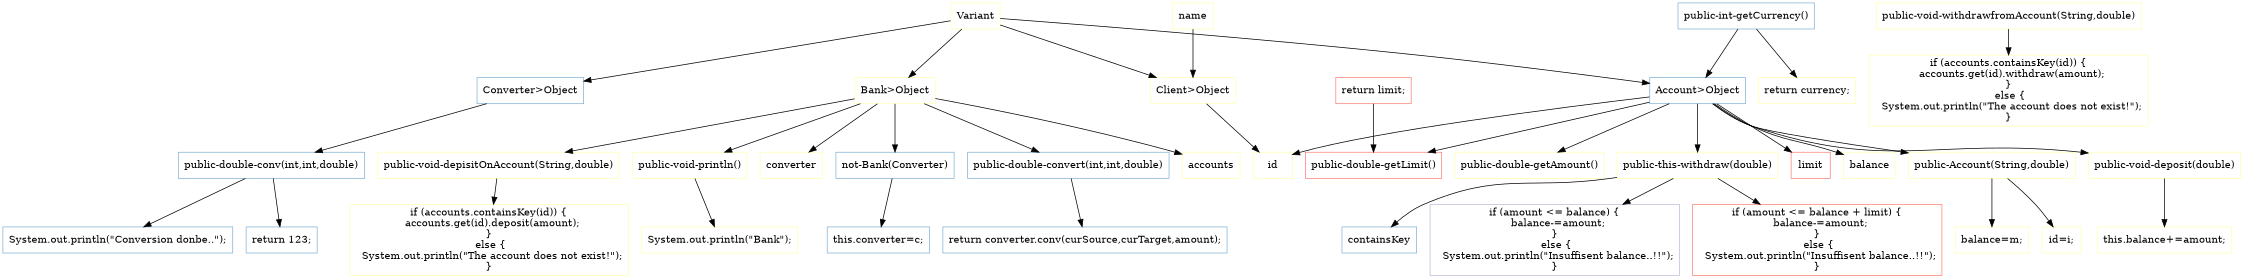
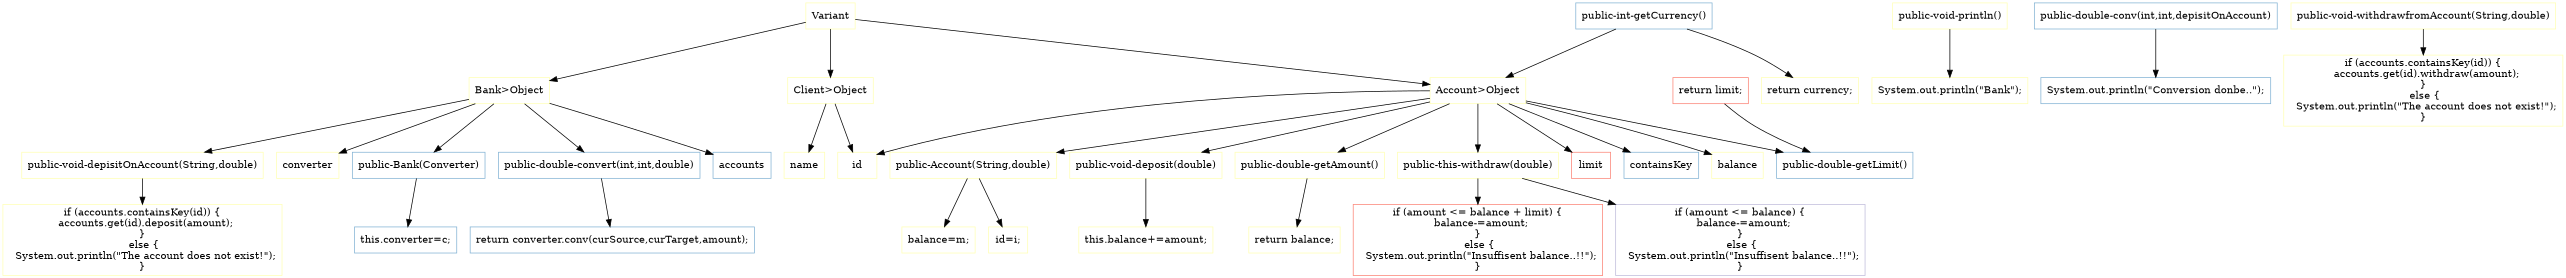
  digraph {
    node [color="#ffffb3" shape=box]
    n1 [label=Variant]
-   n2 [color="#80b1d3" label="Account>Object"]
+   n2 [label="Account>Object"]
    n3 [label="Bank>Object"]
    n4 [label="Client>Object"]
-   n5 [color="#80b1d3" label="Converter>Object"]
    n6 [label=id]
    n7 [label=balance]
    n8 [label="public-Account(String,double)"]
    n9 [label="public-void-deposit(double)"]
    n10 [label="public-double-getAmount()"]
    n11 [label="public-this-withdraw(double)"]
    n12 [color="#fb8072" label=limit]
-   n13 [color="#fb8072" label="public-double-getLimit()"]
+   n13 [color="#80b1d3" label="public-double-getLimit()"]
    n14 [color="#80b1d3" label=containsKey]
-   n15 [label=accounts]
+   n15 [color="#80b1d3" label=accounts]
    n16 [label="public-void-depisitOnAccount(String,double)"]
    n17 [label="public-void-println()"]
    n18 [label=converter]
-   n19 [color="#80b1d3" label="not-Bank(Converter)"]
+   n19 [color="#80b1d3" label="public-Bank(Converter)"]
    n20 [color="#80b1d3" label="public-double-convert(int,int,double)"]
    n21 [label=name]
-   n22 [color="#80b1d3" label="public-double-conv(int,int,double)"]
+   n22 [color="#80b1d3" label="public-double-conv(int,int,depisitOnAccount)"]
    n23 [label="id=i;\n"]
    n24 [label="balance=m;\n"]
    n25 [label="this.balance+=amount;\n"]
+   n26 [label="return balance;\n"]
    n27 [color="#bebada" label="if (amount <= balance) {\n  balance-=amount;\n}\n else {\n  System.out.println(\"Insuffisent balance..!!\");\n}\n"]
    n28 [color="#fb8072" label="if (amount <= balance + limit) {\n  balance-=amount;\n}\n else {\n  System.out.println(\"Insuffisent balance..!!\");\n}\n"]
    n29 [color="#80b1d3" label="public-int-getCurrency()"]
    n30 [label="return currency;\n"]
    n31 [color="#fb8072" label="return limit;\n"]
    n32 [label="if (accounts.containsKey(id)) {\n  accounts.get(id).deposit(amount);\n}\n else {\n  System.out.println(\"The account does not exist!\");\n}\n"]
    n33 [label="public-void-withdrawfromAccount(String,double)"]
    n34 [label="if (accounts.containsKey(id)) {\n  accounts.get(id).withdraw(amount);\n}\n else {\n  System.out.println(\"The account does not exist!\");\n}\n"]
    n35 [label="System.out.println(\"Bank\");\n"]
    n36 [color="#80b1d3" label="this.converter=c;\n"]
    n37 [color="#80b1d3" label="return converter.conv(curSource,curTarget,amount);\n"]
    n38 [color="#80b1d3" label="System.out.println(\"Conversion donbe..\");\n"]
-   n39 [color="#80b1d3" label="return 123;\n"]
    n1 -> n2
    n1 -> n3
    n1 -> n4
-   n1 -> n5
    n2 -> n6
    n2 -> n7
    n2 -> n8
    n2 -> n9
    n2 -> n10
    n2 -> n11
    n2 -> n12
    n2 -> n13
-   n11 -> n14
+   n2 -> n14
    n3 -> n15
    n3 -> n16
-   n3 -> n17
    n3 -> n18
    n3 -> n19
    n3 -> n20
    n4 -> n6
-   n21 -> n4
-   n5 -> n22
+   n4 -> n21
    n8 -> n23
    n8 -> n24
    n9 -> n25
+   n10 -> n26
    n11 -> n27
    n11 -> n28
    n16 -> n32
    n17 -> n35
    n19 -> n36
    n20 -> n37
    n22 -> n38
-   n22 -> n39
    n29 -> n2
    n29 -> n30
    n31 -> n13
    n33 -> n34
  }
